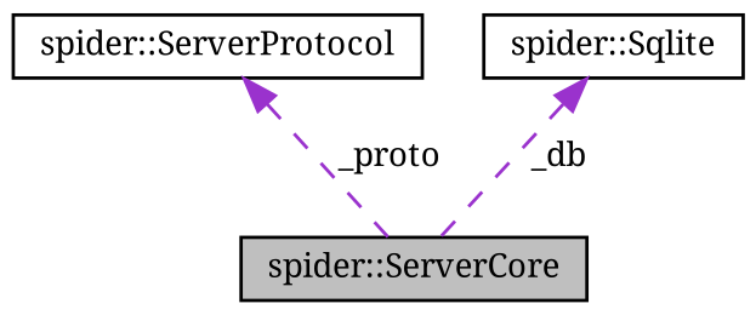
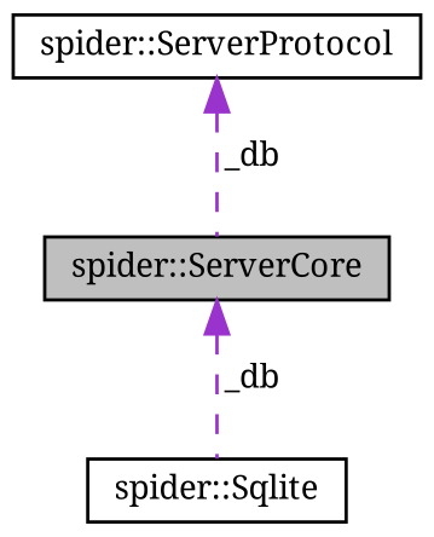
  digraph {
    fontname="Noto Serif"
    node [color=black fillcolor=white fontname="Noto Serif" fontsize=10 shape=record style=filled]
    edge [color=darkorchid3 dir=back fontname="Noto Serif" fontsize=10 labelfontname=Helvetica labelfontsize=10 style=dashed]
    n1 [fillcolor=grey75 fontcolor=black height=0.2 label="spider::ServerCore" width=0.4]
    n2 [height=0.2 label="spider::ServerProtocol" width=0.4]
    n3 [height=0.2 label="spider::Sqlite" width=0.4]
-   n2 -> n1 [label=" _proto"]
-   n3 -> n1 [label=" _db"]
+   n2 -> n1 [label=" _db"]
+   n1 -> n3 [label=" _db"]
  }
